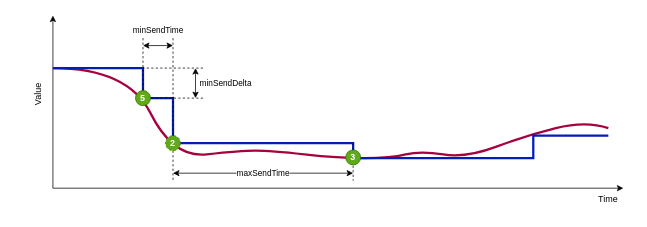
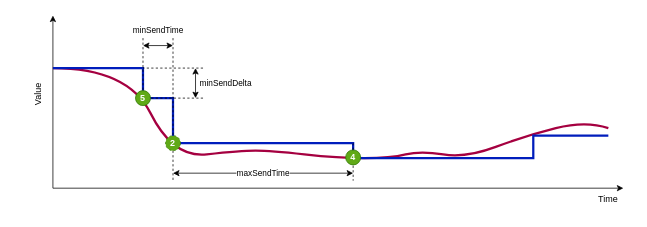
  <mxCell id="0" />
  <mxCell id="1" parent="0" />
  <mxCell id="2" value="" style="endArrow=classic;html=1;rounded=0;" edge="1" parent="1"><mxGeometry width="50" height="50" relative="1" as="geometry"><mxPoint x="70" y="250" as="sourcePoint" /><mxPoint x="70" y="20" as="targetPoint" /></mxGeometry></mxCell>
  <mxCell id="3" value="" style="endArrow=classic;html=1;rounded=0;" edge="1" parent="1"><mxGeometry width="50" height="50" relative="1" as="geometry"><mxPoint x="70" y="250" as="sourcePoint" /><mxPoint x="830" y="250" as="targetPoint" /></mxGeometry></mxCell>
  <mxCell id="4" value="Value" style="text;html=1;strokeColor=none;fillColor=none;align=center;verticalAlign=middle;whiteSpace=wrap;rounded=0;rotation=-90;" vertex="1" parent="1"><mxGeometry x="20" y="110" width="60" height="30" as="geometry" /></mxCell>
  <mxCell id="5" value="Time" style="text;html=1;strokeColor=none;fillColor=none;align=center;verticalAlign=middle;whiteSpace=wrap;rounded=0;rotation=0;" vertex="1" parent="1"><mxGeometry x="780" y="250" width="60" height="30" as="geometry" /></mxCell>
  <mxCell id="6" value="" style="curved=1;endArrow=none;html=1;rounded=0;endFill=0;fillColor=#d80073;strokeColor=#A50040;strokeWidth=3;" edge="1" parent="1"><mxGeometry width="50" height="50" relative="1" as="geometry"><mxPoint x="70" y="90" as="sourcePoint" /><mxPoint x="810" y="170" as="targetPoint" /><Array as="points"><mxPoint x="170" y="90" /><mxPoint x="230" y="210" /><mxPoint x="320" y="200" /><mxPoint x="360" y="200" /><mxPoint x="450" y="210" /><mxPoint x="520" y="210" /><mxPoint x="560" y="200" /><mxPoint x="620" y="210" /><mxPoint x="700" y="180" /><mxPoint x="780" y="160" /></Array></mxGeometry></mxCell>
  <mxCell id="7" value="" style="endArrow=none;html=1;rounded=0;strokeWidth=3;fillColor=#0050ef;strokeColor=#001DBC;" edge="1" parent="1"><mxGeometry width="50" height="50" relative="1" as="geometry"><mxPoint x="70" y="90" as="sourcePoint" /><mxPoint x="810" y="180" as="targetPoint" /><Array as="points"><mxPoint x="190" y="90" /><mxPoint x="190" y="130" /><mxPoint x="230" y="130" /><mxPoint x="230" y="190" /><mxPoint x="470" y="190" /><mxPoint x="470" y="210" /><mxPoint x="710" y="210" /><mxPoint x="710" y="180" /></Array></mxGeometry></mxCell>
  <mxCell id="8" value="" style="endArrow=none;dashed=1;html=1;strokeWidth=1;rounded=0;" edge="1" parent="1"><mxGeometry width="50" height="50" relative="1" as="geometry"><mxPoint x="190" y="50" as="sourcePoint" /><mxPoint x="190" y="130" as="targetPoint" /></mxGeometry></mxCell>
  <mxCell id="9" value="" style="endArrow=none;dashed=1;html=1;strokeWidth=1;rounded=0;startArrow=none;" edge="1" parent="1" source="17"><mxGeometry width="50" height="50" relative="1" as="geometry"><mxPoint x="230" y="50" as="sourcePoint" /><mxPoint x="230" y="240" as="targetPoint" /></mxGeometry></mxCell>
  <mxCell id="10" value="" style="endArrow=none;dashed=1;html=1;strokeWidth=1;rounded=0;" edge="1" parent="1"><mxGeometry width="50" height="50" relative="1" as="geometry"><mxPoint x="270" y="90" as="sourcePoint" /><mxPoint x="190" y="90" as="targetPoint" /></mxGeometry></mxCell>
  <mxCell id="11" value="" style="endArrow=none;dashed=1;html=1;strokeWidth=1;rounded=0;" edge="1" parent="1"><mxGeometry width="50" height="50" relative="1" as="geometry"><mxPoint x="270" y="130" as="sourcePoint" /><mxPoint x="190" y="130" as="targetPoint" /></mxGeometry></mxCell>
  <mxCell id="12" value="" style="endArrow=none;dashed=1;html=1;strokeWidth=1;rounded=0;" edge="1" parent="1"><mxGeometry width="50" height="50" relative="1" as="geometry"><mxPoint x="470" y="190" as="sourcePoint" /><mxPoint x="470" y="240" as="targetPoint" /></mxGeometry></mxCell>
  <mxCell id="13" value="minSendTime" style="endArrow=classic;startArrow=classic;html=1;rounded=0;" edge="1" parent="1"><mxGeometry y="20" width="50" height="50" relative="1" as="geometry"><mxPoint x="190" y="60" as="sourcePoint" /><mxPoint x="230" y="60" as="targetPoint" /><mxPoint as="offset" /></mxGeometry></mxCell>
  <mxCell id="14" value="maxSendTime" style="endArrow=classic;startArrow=classic;html=1;rounded=0;" edge="1" parent="1"><mxGeometry width="50" height="50" relative="1" as="geometry"><mxPoint x="230" y="230" as="sourcePoint" /><mxPoint x="470" y="230" as="targetPoint" /></mxGeometry></mxCell>
  <mxCell id="15" value="minSendDelta" style="endArrow=classic;startArrow=classic;html=1;rounded=0;" edge="1" parent="1"><mxGeometry y="-40" width="50" height="50" relative="1" as="geometry"><mxPoint x="260" y="130" as="sourcePoint" /><mxPoint x="260" y="90" as="targetPoint" /><mxPoint as="offset" /></mxGeometry></mxCell>
  <mxCell id="16" value="5" style="ellipse;whiteSpace=wrap;html=1;fillColor=#60a917;strokeColor=#2D7600;fontColor=#ffffff;fontStyle=1" vertex="1" parent="1"><mxGeometry x="180" y="120" width="20" height="20" as="geometry" /></mxCell>
  <mxCell id="17" value="2" style="ellipse;whiteSpace=wrap;html=1;fillColor=#60a917;strokeColor=#2D7600;fontColor=#ffffff;fontStyle=1;dashed=1;" vertex="1" parent="1"><mxGeometry x="220" y="180" width="20" height="20" as="geometry" /></mxCell>
  <mxCell id="18" value="" style="endArrow=none;dashed=1;html=1;strokeWidth=1;rounded=0;" edge="1" parent="1" target="17"><mxGeometry width="50" height="50" relative="1" as="geometry"><mxPoint x="230" y="50" as="sourcePoint" /><mxPoint x="230" y="240" as="targetPoint" /></mxGeometry></mxCell>
- <mxCell id="19" value="3" style="ellipse;whiteSpace=wrap;html=1;fillColor=#60a917;strokeColor=#2D7600;fontColor=#ffffff;fontStyle=1" vertex="1" parent="1"><mxGeometry x="460" y="199" width="20" height="20" as="geometry" /></mxCell>
+ <mxCell id="19" value="4" style="ellipse;whiteSpace=wrap;html=1;fillColor=#60a917;strokeColor=#2D7600;fontColor=#ffffff;fontStyle=1" vertex="1" parent="1"><mxGeometry x="460" y="199" width="20" height="20" as="geometry" /></mxCell>
